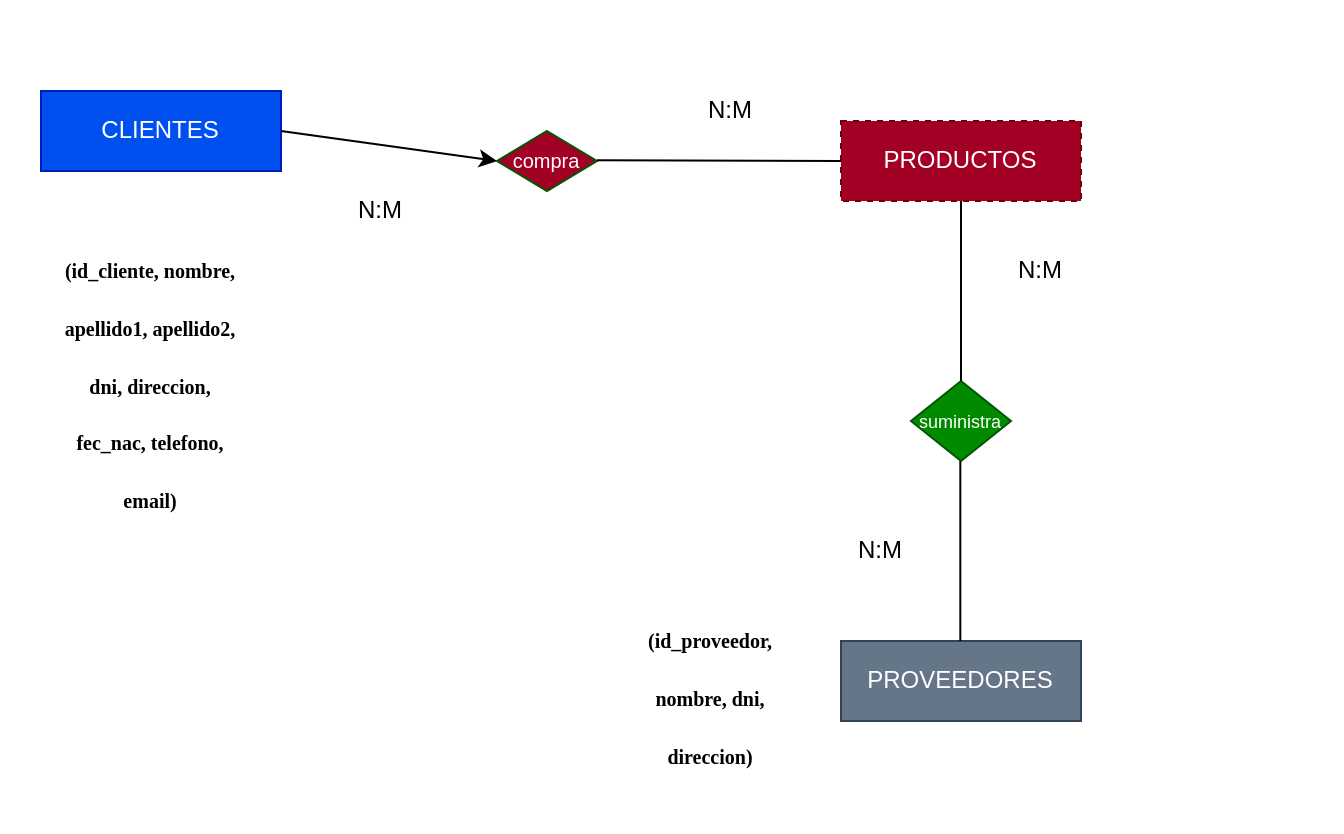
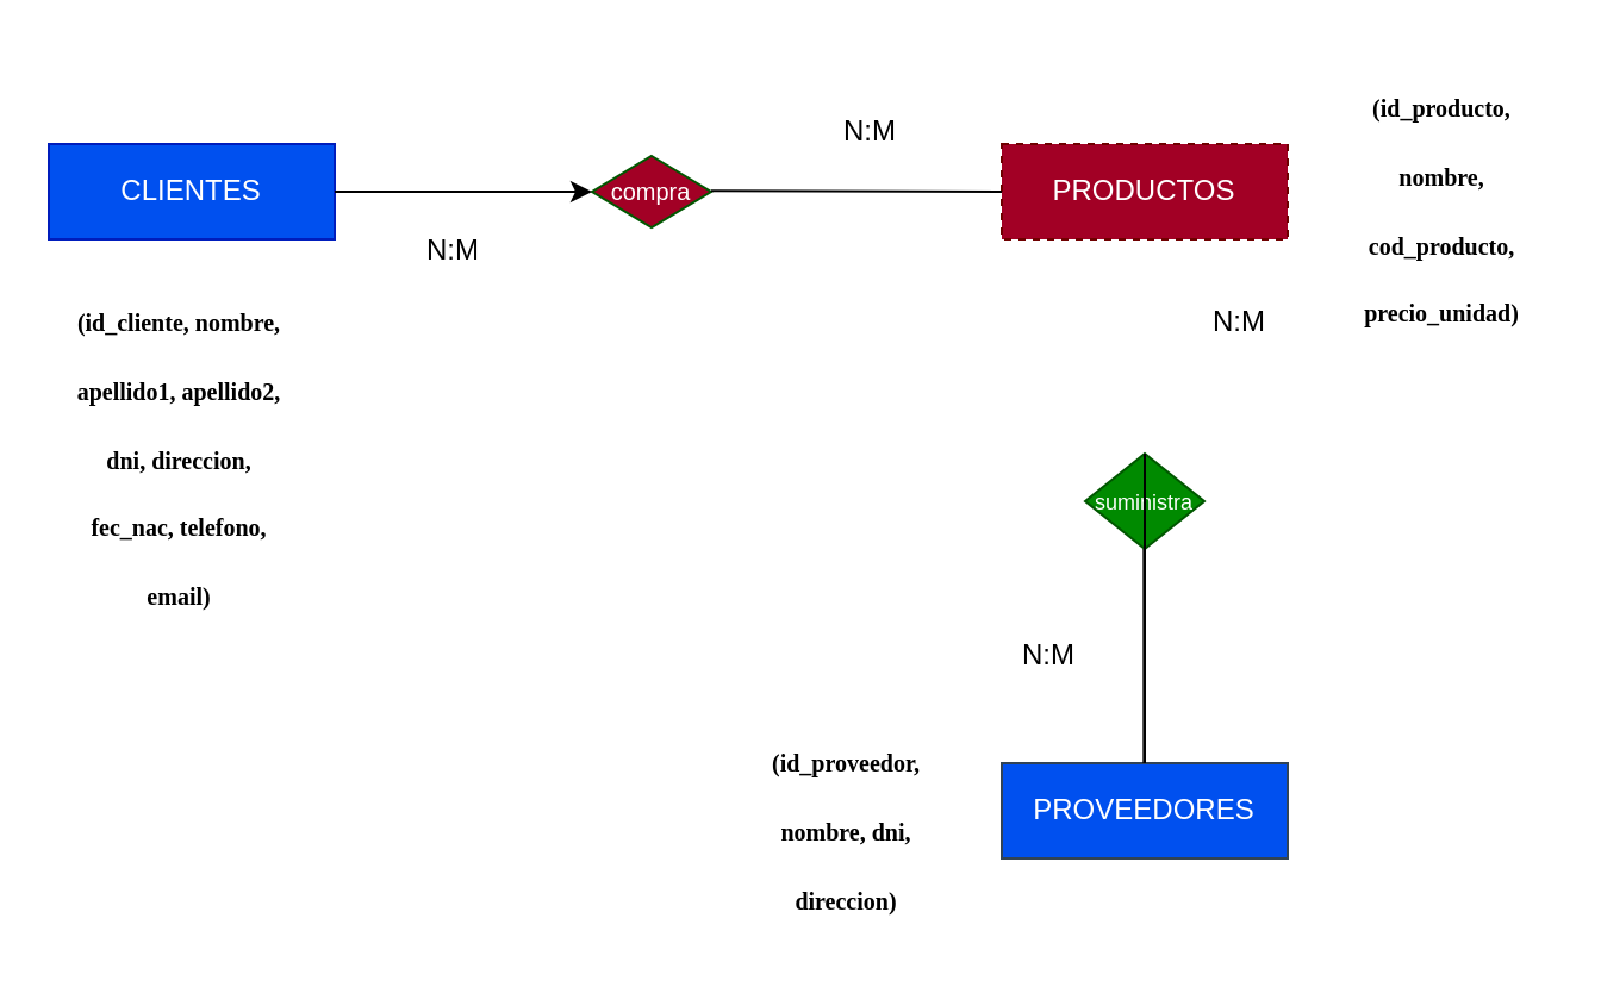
  <mxCell id="0" />
  <mxCell id="1" parent="0" />
- <mxCell id="2" value="CLIENTES" style="rounded=0;whiteSpace=wrap;html=1;fillColor=#0050ef;fontColor=#ffffff;strokeColor=#001DBC;" parent="1" vertex="1"><mxGeometry x="20" y="45" width="120" height="40" as="geometry" /></mxCell>
+ <mxCell id="2" value="CLIENTES" style="rounded=0;whiteSpace=wrap;html=1;fillColor=#0050ef;fontColor=#ffffff;strokeColor=#001DBC;" parent="1" vertex="1"><mxGeometry x="20" y="60" width="120" height="40" as="geometry" /></mxCell>
  <mxCell id="3" value="PRODUCTOS" style="rounded=0;whiteSpace=wrap;html=1;fillColor=#a20025;fontColor=#ffffff;strokeColor=#6F0000;dashed=1;" parent="1" vertex="1"><mxGeometry x="420" y="60" width="120" height="40" as="geometry" /></mxCell>
- <mxCell id="4" value="PROVEEDORES" style="rounded=0;whiteSpace=wrap;html=1;fillColor=#647687;fontColor=#ffffff;strokeColor=#314354;" parent="1" vertex="1"><mxGeometry x="420" y="320" width="120" height="40" as="geometry" /></mxCell>
+ <mxCell id="4" value="PROVEEDORES" style="rounded=0;whiteSpace=wrap;html=1;fillColor=#0050ef;fontColor=#ffffff;strokeColor=#314354;" parent="1" vertex="1"><mxGeometry x="420" y="320" width="120" height="40" as="geometry" /></mxCell>
  <mxCell id="5" value="&lt;font style=&quot;font-size: 10px;&quot;&gt;compra&lt;/font&gt;" style="rhombus;whiteSpace=wrap;html=1;fillColor=#a20025;fontColor=#ffffff;strokeColor=#005700;" parent="1" vertex="1"><mxGeometry x="248" y="65" width="50" height="30" as="geometry" /></mxCell>
  <mxCell id="6" value="&lt;font style=&quot;font-size: 9px;&quot;&gt;suministra&lt;/font&gt;" style="rhombus;whiteSpace=wrap;html=1;fillColor=#008a00;fontColor=#ffffff;strokeColor=#005700;" parent="1" vertex="1"><mxGeometry x="455" y="190" width="50" height="40" as="geometry" /></mxCell>
  <mxCell id="7" value="" style="endArrow=classic;html=1;rounded=0;exitX=1;exitY=0.5;exitDx=0;exitDy=0;entryX=0;entryY=0.5;entryDx=0;entryDy=0;" parent="1" source="2" target="5" edge="1"><mxGeometry width="50" height="50" relative="1" as="geometry"><mxPoint x="280" y="230" as="sourcePoint" /><mxPoint x="330" y="180" as="targetPoint" /></mxGeometry></mxCell>
  <mxCell id="8" value="" style="endArrow=none;html=1;rounded=0;exitX=1;exitY=0.5;exitDx=0;exitDy=0;entryX=0;entryY=0.5;entryDx=0;entryDy=0;" parent="1" target="3" edge="1"><mxGeometry width="50" height="50" relative="1" as="geometry"><mxPoint x="298" y="79.66" as="sourcePoint" /><mxPoint x="406" y="79.66" as="targetPoint" /></mxGeometry></mxCell>
- <mxCell id="9" value="" style="endArrow=none;html=1;rounded=0;exitX=0.5;exitY=0;exitDx=0;exitDy=0;entryX=0.5;entryY=1;entryDx=0;entryDy=0;" parent="1" source="6" target="3" edge="1"><mxGeometry width="50" height="50" relative="1" as="geometry"><mxPoint x="400" y="130" as="sourcePoint" /><mxPoint x="522" y="130.34" as="targetPoint" /></mxGeometry></mxCell>
+ <mxCell id="9" value="" style="endArrow=none;html=1;rounded=0;exitX=0.5;exitY=0;exitDx=0;exitDy=0;" parent="1" source="6" target="4" edge="1"><mxGeometry width="50" height="50" relative="1" as="geometry"><mxPoint x="400" y="130" as="sourcePoint" /><mxPoint x="522" y="130.34" as="targetPoint" /></mxGeometry></mxCell>
  <mxCell id="10" value="" style="endArrow=none;html=1;rounded=0;exitX=0.5;exitY=0;exitDx=0;exitDy=0;entryX=0.5;entryY=1;entryDx=0;entryDy=0;" parent="1" edge="1"><mxGeometry width="50" height="50" relative="1" as="geometry"><mxPoint x="479.66" y="320" as="sourcePoint" /><mxPoint x="479.66" y="230" as="targetPoint" /></mxGeometry></mxCell>
  <mxCell id="11" value="&lt;h1 style=&quot;margin-top: 0px;&quot;&gt;&lt;font face=&quot;Comic Sans MS&quot; size=&quot;1&quot;&gt;(id_cliente, nombre, apellido1, apellido2, dni, direccion, fec_nac, telefono, email)&lt;/font&gt;&lt;/h1&gt;" style="text;html=1;whiteSpace=wrap;overflow=hidden;rounded=0;align=center;" parent="1" vertex="1"><mxGeometry x="30" y="110" width="90" height="210" as="geometry" /></mxCell>
+ <mxCell id="12" value="&lt;h1 style=&quot;margin-top: 0px;&quot;&gt;&lt;font face=&quot;Comic Sans MS&quot; size=&quot;1&quot;&gt;(id_producto, nombre, cod_producto, precio_unidad)&lt;/font&gt;&lt;/h1&gt;" style="text;html=1;whiteSpace=wrap;overflow=hidden;rounded=0;align=center;" parent="1" vertex="1"><mxGeometry x="560" y="20" width="90" height="130" as="geometry" /></mxCell>
  <mxCell id="13" value="&lt;h1 style=&quot;margin-top: 0px;&quot;&gt;&lt;font face=&quot;Comic Sans MS&quot; size=&quot;1&quot;&gt;(id_proveedor, nombre, dni, direccion)&lt;/font&gt;&lt;/h1&gt;" style="text;html=1;whiteSpace=wrap;overflow=hidden;rounded=0;align=center;" parent="1" vertex="1"><mxGeometry x="310" y="295" width="90" height="100" as="geometry" /></mxCell>
  <mxCell id="14" value="N:M" style="text;html=1;align=center;verticalAlign=middle;whiteSpace=wrap;rounded=0;" vertex="1" parent="1"><mxGeometry x="160" y="90" width="60" height="30" as="geometry" /></mxCell>
  <mxCell id="15" value="N:M" style="text;html=1;align=center;verticalAlign=middle;whiteSpace=wrap;rounded=0;" vertex="1" parent="1"><mxGeometry x="335" y="40" width="60" height="30" as="geometry" /></mxCell>
  <mxCell id="16" value="N:M" style="text;html=1;align=center;verticalAlign=middle;whiteSpace=wrap;rounded=0;" vertex="1" parent="1"><mxGeometry x="490" y="120" width="60" height="30" as="geometry" /></mxCell>
  <mxCell id="17" value="N:M" style="text;html=1;align=center;verticalAlign=middle;whiteSpace=wrap;rounded=0;" vertex="1" parent="1"><mxGeometry x="410" y="260" width="60" height="30" as="geometry" /></mxCell>
